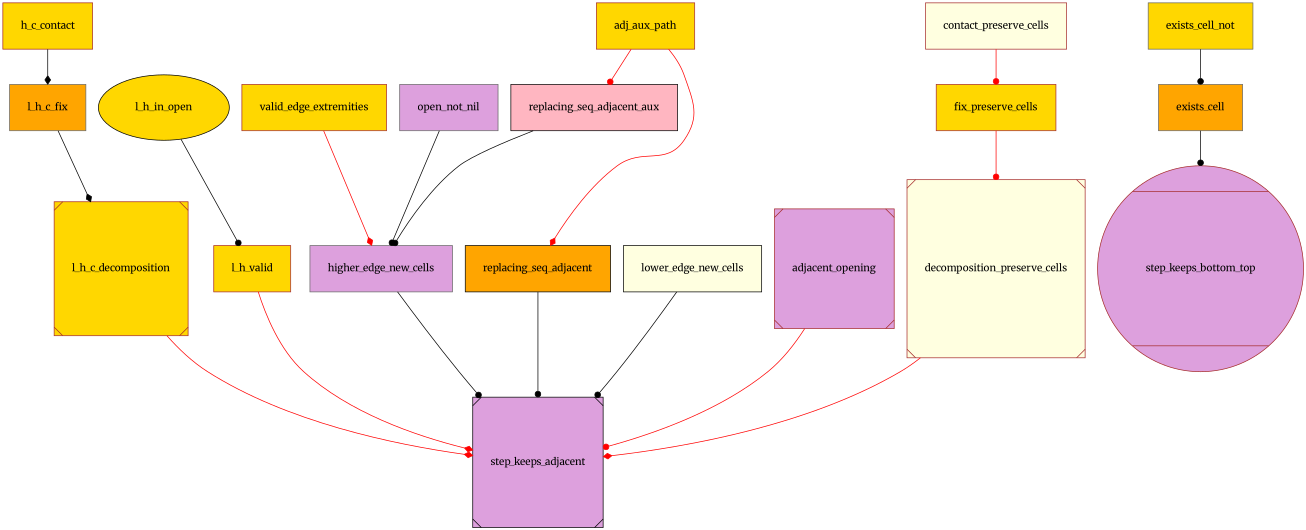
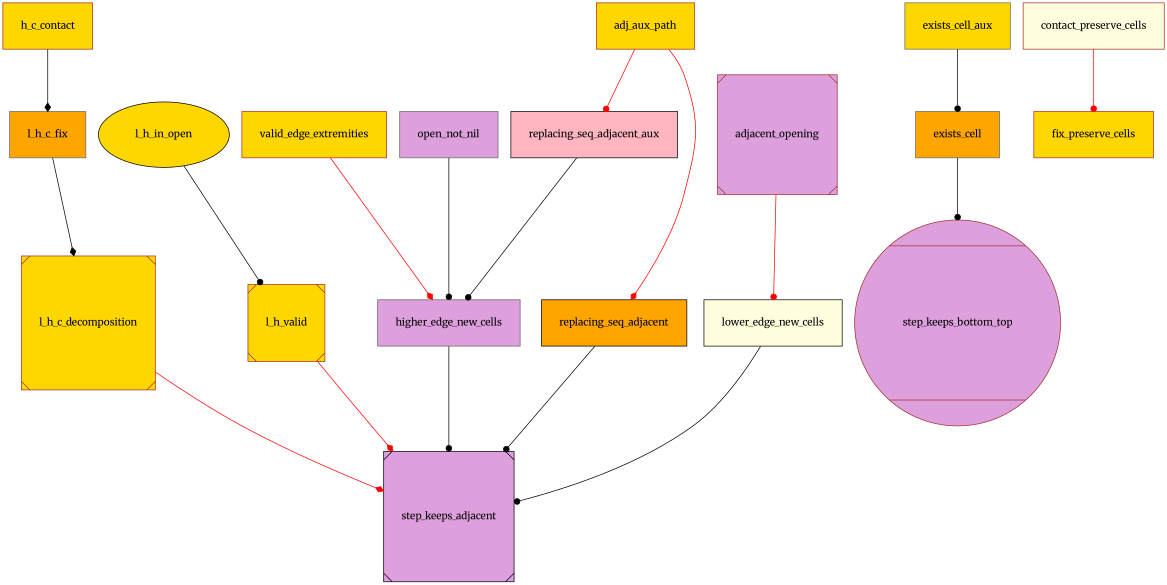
  digraph {
    fontname=Merriweather
    node [color=brown fillcolor=gold fontname=Merriweather margin=0.35 shape=box style=filled]
    edge [arrowhead=dot color=black fontname=Merriweather]
-   decomposition_preserve_cells [fillcolor=lightyellow shape=Msquare]
    step_keeps_adjacent [color=black fillcolor=plum shape=Msquare]
    l_h_c_decomposition [shape=Msquare]
-   l_h_valid
+   l_h_valid [shape=Msquare]
    l_h_in_open [color=black shape=ellipse]
    step_keeps_bottom_top [fillcolor=plum shape=Mcircle]
    h_c_contact
    l_h_c_fix [color=gray40 fillcolor=orange]
    contact_preserve_cells [fillcolor=lightyellow]
    fix_preserve_cells
    valid_edge_extremities
    higher_edge_new_cells [color=gray40 fillcolor=plum]
    open_not_nil [color=gray40 fillcolor=plum]
    adj_aux_path
    replacing_seq_adjacent [color=black fillcolor=orange]
    replacing_seq_adjacent_aux [color=black fillcolor=lightpink]
    lower_edge_new_cells [color=black fillcolor=lightyellow]
    adjacent_opening [fillcolor=plum shape=Msquare]
-   exists_cell_aux [color=gray40 label=exists_cell_not]
+   exists_cell_aux [color=gray40]
    exists_cell [color=gray40 fillcolor=orange]
    subgraph sub_1 {
-     decomposition_preserve_cells
      step_keeps_adjacent
      l_h_c_decomposition
      l_h_valid
      l_h_in_open
      step_keeps_bottom_top
      h_c_contact
      l_h_c_fix
      contact_preserve_cells
      fix_preserve_cells
      valid_edge_extremities
      higher_edge_new_cells
      open_not_nil
      adj_aux_path
      replacing_seq_adjacent
      replacing_seq_adjacent_aux
      lower_edge_new_cells
      adjacent_opening
      exists_cell_aux
      exists_cell
    }
-   decomposition_preserve_cells -> step_keeps_adjacent [arrowhead=diamond color=red]
    l_h_c_decomposition -> step_keeps_adjacent [arrowhead=diamond color=red]
    l_h_valid -> step_keeps_adjacent [arrowhead=diamond color=red]
    l_h_in_open -> l_h_valid
    h_c_contact -> l_h_c_fix [arrowhead=diamond]
    l_h_c_fix -> l_h_c_decomposition [arrowhead=diamond]
    contact_preserve_cells -> fix_preserve_cells [color=red]
-   fix_preserve_cells -> decomposition_preserve_cells [color=red]
    valid_edge_extremities -> higher_edge_new_cells [arrowhead=diamond color=red]
    higher_edge_new_cells -> step_keeps_adjacent
    open_not_nil -> higher_edge_new_cells
    adj_aux_path -> replacing_seq_adjacent [arrowhead=diamond color=red]
    adj_aux_path -> replacing_seq_adjacent_aux [color=red]
    replacing_seq_adjacent -> step_keeps_adjacent
    replacing_seq_adjacent_aux -> higher_edge_new_cells
    lower_edge_new_cells -> step_keeps_adjacent
-   adjacent_opening -> step_keeps_adjacent [color=red]
+   adjacent_opening -> lower_edge_new_cells [color=red]
    exists_cell_aux -> exists_cell
    exists_cell -> step_keeps_bottom_top
  }
